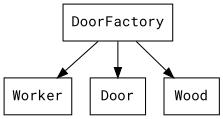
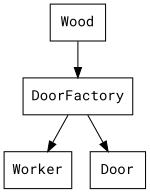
  digraph {
    fontname="Roboto Mono"
    node [fontname="Roboto Mono" shape=box]
    edge [fontname="Roboto Mono"]
    DoorFactory
    Worker
    Door
    Wood
    DoorFactory -> Worker
    DoorFactory -> Door
-   DoorFactory -> Wood
+   Wood -> DoorFactory
  }
